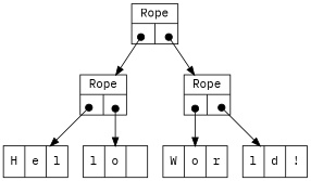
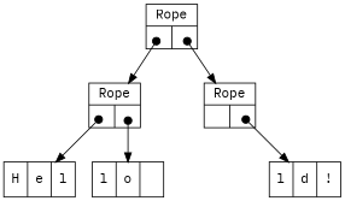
  digraph {
    fontname="IBM Plex Mono"
    node [fontname="IBM Plex Mono" shape=record]
    edge [arrowtail=dot dir=both tailclip=false tailport="left:c" fontname="IBM Plex Mono"]
    n1 [label="H|e|l"]
    n2 [label="l|o| "]
-   n3 [label="W|o|r"]
    n4 [label="l|d|!"]
    n5 [label="{ Rope | {<left>|<right>} }"]
    n6 [label="{ Rope | {<left>|<right>} }"]
    n7 [label="{ Rope | {<left>|<right>} }"]
    n5 -> n6
    n5 -> n7 [tailport="right:c"]
    n6 -> n1
    n6 -> n2 [tailport="right:c"]
-   n7 -> n3
    n7 -> n4 [tailport="right:c"]
  }
